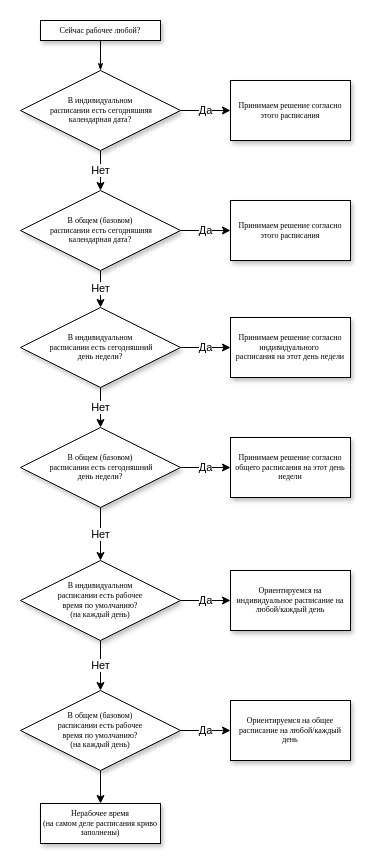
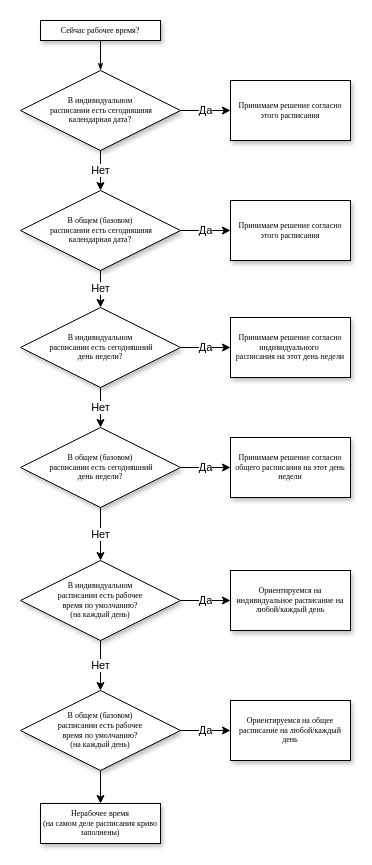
  <mxCell id="0" />
  <mxCell id="1" parent="0" />
  <mxCell id="2" style="edgeStyle=orthogonalEdgeStyle;rounded=0;html=1;labelBackgroundColor=none;startSize=5;endArrow=classicThin;endFill=1;endSize=5;jettySize=auto;orthogonalLoop=1;strokeWidth=1;fontFamily=Verdana;fontSize=8" parent="1" source="3" target="6" edge="1"><mxGeometry relative="1" as="geometry" /></mxCell>
- <mxCell id="3" value="Сейчас рабочее любой?" style="rounded=0;whiteSpace=wrap;html=1;shadow=1;labelBackgroundColor=none;strokeWidth=1;fontFamily=Verdana;fontSize=8;align=center;" parent="1" vertex="1"><mxGeometry x="40" y="20" width="120" height="20" as="geometry" /></mxCell>
+ <mxCell id="3" value="Сейчас рабочее время?" style="rounded=0;whiteSpace=wrap;html=1;shadow=1;labelBackgroundColor=none;strokeWidth=1;fontFamily=Verdana;fontSize=8;align=center;" parent="1" vertex="1"><mxGeometry x="40" y="20" width="120" height="20" as="geometry" /></mxCell>
  <mxCell id="4" value="Да&lt;br&gt;" style="edgeStyle=orthogonalEdgeStyle;rounded=0;orthogonalLoop=1;jettySize=auto;html=1;" edge="1" parent="1" source="6" target="7"><mxGeometry relative="1" as="geometry" /></mxCell>
  <mxCell id="5" value="Нет" style="edgeStyle=orthogonalEdgeStyle;rounded=0;orthogonalLoop=1;jettySize=auto;html=1;" edge="1" parent="1" source="6" target="10"><mxGeometry relative="1" as="geometry" /></mxCell>
  <mxCell id="6" value="В индивидуальном&lt;br&gt;&amp;nbsp;расписании есть сегодняшняя&lt;br&gt;календарная дата?" style="rhombus;whiteSpace=wrap;html=1;rounded=0;shadow=1;labelBackgroundColor=none;strokeWidth=1;fontFamily=Verdana;fontSize=8;align=center;" parent="1" vertex="1"><mxGeometry x="20" y="70" width="160" height="80" as="geometry" /></mxCell>
  <mxCell id="7" value="Принимаем решение согласно этого расписания" style="whiteSpace=wrap;html=1;rounded=0;shadow=1;fontFamily=Verdana;fontSize=8;strokeWidth=1;" vertex="1" parent="1"><mxGeometry x="230" y="80" width="120" height="60" as="geometry" /></mxCell>
  <mxCell id="8" value="Да" style="edgeStyle=orthogonalEdgeStyle;rounded=0;orthogonalLoop=1;jettySize=auto;html=1;" edge="1" parent="1" source="10" target="11"><mxGeometry relative="1" as="geometry" /></mxCell>
  <mxCell id="9" value="Нет" style="edgeStyle=orthogonalEdgeStyle;rounded=0;orthogonalLoop=1;jettySize=auto;html=1;" edge="1" parent="1" source="10" target="14"><mxGeometry relative="1" as="geometry" /></mxCell>
  <mxCell id="10" value="В общем (базовом)&lt;br&gt;&amp;nbsp;расписании есть сегодняшняя&lt;br&gt;календарная дата?" style="rhombus;whiteSpace=wrap;html=1;rounded=0;shadow=1;labelBackgroundColor=none;strokeWidth=1;fontFamily=Verdana;fontSize=8;align=center;" vertex="1" parent="1"><mxGeometry x="20" y="190" width="160" height="80" as="geometry" /></mxCell>
  <mxCell id="11" value="&lt;span&gt;Принимаем решение согласно этого расписания&lt;/span&gt;" style="whiteSpace=wrap;html=1;rounded=0;shadow=1;fontFamily=Verdana;fontSize=8;strokeWidth=1;" vertex="1" parent="1"><mxGeometry x="230" y="200" width="120" height="60" as="geometry" /></mxCell>
  <mxCell id="12" value="Да" style="edgeStyle=orthogonalEdgeStyle;rounded=0;orthogonalLoop=1;jettySize=auto;html=1;" edge="1" parent="1" source="14" target="15"><mxGeometry relative="1" as="geometry" /></mxCell>
  <mxCell id="13" value="Нет" style="edgeStyle=orthogonalEdgeStyle;rounded=0;orthogonalLoop=1;jettySize=auto;html=1;" edge="1" parent="1" source="14" target="18"><mxGeometry relative="1" as="geometry" /></mxCell>
  <mxCell id="14" value="В индивидуальном&lt;br&gt;&amp;nbsp;расписании есть сегодняшний&lt;br&gt;день недели?" style="rhombus;whiteSpace=wrap;html=1;rounded=0;shadow=1;labelBackgroundColor=none;strokeWidth=1;fontFamily=Verdana;fontSize=8;align=center;" vertex="1" parent="1"><mxGeometry x="20" y="307" width="160" height="80" as="geometry" /></mxCell>
  <mxCell id="15" value="Принимаем решение согласно индивидуального&amp;nbsp;&lt;br&gt;расписания на этот день недели" style="whiteSpace=wrap;html=1;rounded=0;shadow=1;fontFamily=Verdana;fontSize=8;strokeWidth=1;" vertex="1" parent="1"><mxGeometry x="230" y="317" width="120" height="60" as="geometry" /></mxCell>
  <mxCell id="16" value="Да" style="edgeStyle=orthogonalEdgeStyle;rounded=0;orthogonalLoop=1;jettySize=auto;html=1;" edge="1" parent="1" source="18" target="19"><mxGeometry relative="1" as="geometry" /></mxCell>
  <mxCell id="17" value="Нет" style="edgeStyle=orthogonalEdgeStyle;rounded=0;orthogonalLoop=1;jettySize=auto;html=1;" edge="1" parent="1" source="18" target="22"><mxGeometry relative="1" as="geometry" /></mxCell>
  <mxCell id="18" value="В общем (базовом)&lt;br&gt;&amp;nbsp;расписании есть сегодняшний&lt;br&gt;день недели?" style="rhombus;whiteSpace=wrap;html=1;rounded=0;shadow=1;labelBackgroundColor=none;strokeWidth=1;fontFamily=Verdana;fontSize=8;align=center;" vertex="1" parent="1"><mxGeometry x="20" y="427" width="160" height="80" as="geometry" /></mxCell>
  <mxCell id="19" value="&lt;span&gt;Принимаем решение согласно общего расписания на этот день недели&lt;/span&gt;" style="whiteSpace=wrap;html=1;rounded=0;shadow=1;fontFamily=Verdana;fontSize=8;strokeWidth=1;" vertex="1" parent="1"><mxGeometry x="230" y="437" width="120" height="60" as="geometry" /></mxCell>
  <mxCell id="20" value="Да" style="edgeStyle=orthogonalEdgeStyle;rounded=0;orthogonalLoop=1;jettySize=auto;html=1;" edge="1" parent="1" source="22" target="23"><mxGeometry relative="1" as="geometry" /></mxCell>
  <mxCell id="21" value="Нет" style="edgeStyle=orthogonalEdgeStyle;rounded=0;orthogonalLoop=1;jettySize=auto;html=1;" edge="1" parent="1" source="22" target="26"><mxGeometry relative="1" as="geometry" /></mxCell>
  <mxCell id="22" value="В индивидуальном&lt;br&gt;&amp;nbsp;расписании есть рабочее&amp;nbsp;&lt;br&gt;время по умолчанию?&lt;br&gt;(на каждый день)" style="rhombus;whiteSpace=wrap;html=1;rounded=0;shadow=1;labelBackgroundColor=none;strokeWidth=1;fontFamily=Verdana;fontSize=8;align=center;" vertex="1" parent="1"><mxGeometry x="20" y="560" width="160" height="80" as="geometry" /></mxCell>
  <mxCell id="23" value="Ориентируемся на индивидуальное расписание на любой/каждый день" style="whiteSpace=wrap;html=1;rounded=0;shadow=1;fontFamily=Verdana;fontSize=8;strokeWidth=1;" vertex="1" parent="1"><mxGeometry x="230" y="570" width="120" height="60" as="geometry" /></mxCell>
  <mxCell id="24" value="Да" style="edgeStyle=orthogonalEdgeStyle;rounded=0;orthogonalLoop=1;jettySize=auto;html=1;" edge="1" parent="1" source="26" target="27"><mxGeometry relative="1" as="geometry" /></mxCell>
  <mxCell id="25" value="" style="edgeStyle=orthogonalEdgeStyle;rounded=0;orthogonalLoop=1;jettySize=auto;html=1;" edge="1" parent="1" source="26" target="28"><mxGeometry relative="1" as="geometry" /></mxCell>
  <mxCell id="26" value="В общем (базовом)&lt;br&gt;&amp;nbsp;расписании есть рабочее&amp;nbsp;&lt;br&gt;время по умолчанию?&lt;br&gt;(на каждый день)" style="rhombus;whiteSpace=wrap;html=1;rounded=0;shadow=1;labelBackgroundColor=none;strokeWidth=1;fontFamily=Verdana;fontSize=8;align=center;" vertex="1" parent="1"><mxGeometry x="20" y="690" width="160" height="80" as="geometry" /></mxCell>
  <mxCell id="27" value="&lt;span&gt;Ориентируемся на общее расписание на любой/каждый день&lt;/span&gt;" style="whiteSpace=wrap;html=1;rounded=0;shadow=1;fontFamily=Verdana;fontSize=8;strokeWidth=1;" vertex="1" parent="1"><mxGeometry x="230" y="700" width="120" height="60" as="geometry" /></mxCell>
  <mxCell id="28" value="Нерабочее время&lt;br&gt;(на самом деле расписания криво заполнены)" style="whiteSpace=wrap;html=1;rounded=0;shadow=1;fontFamily=Verdana;fontSize=8;strokeWidth=1;" vertex="1" parent="1"><mxGeometry x="40" y="803" width="120" height="40" as="geometry" /></mxCell>
